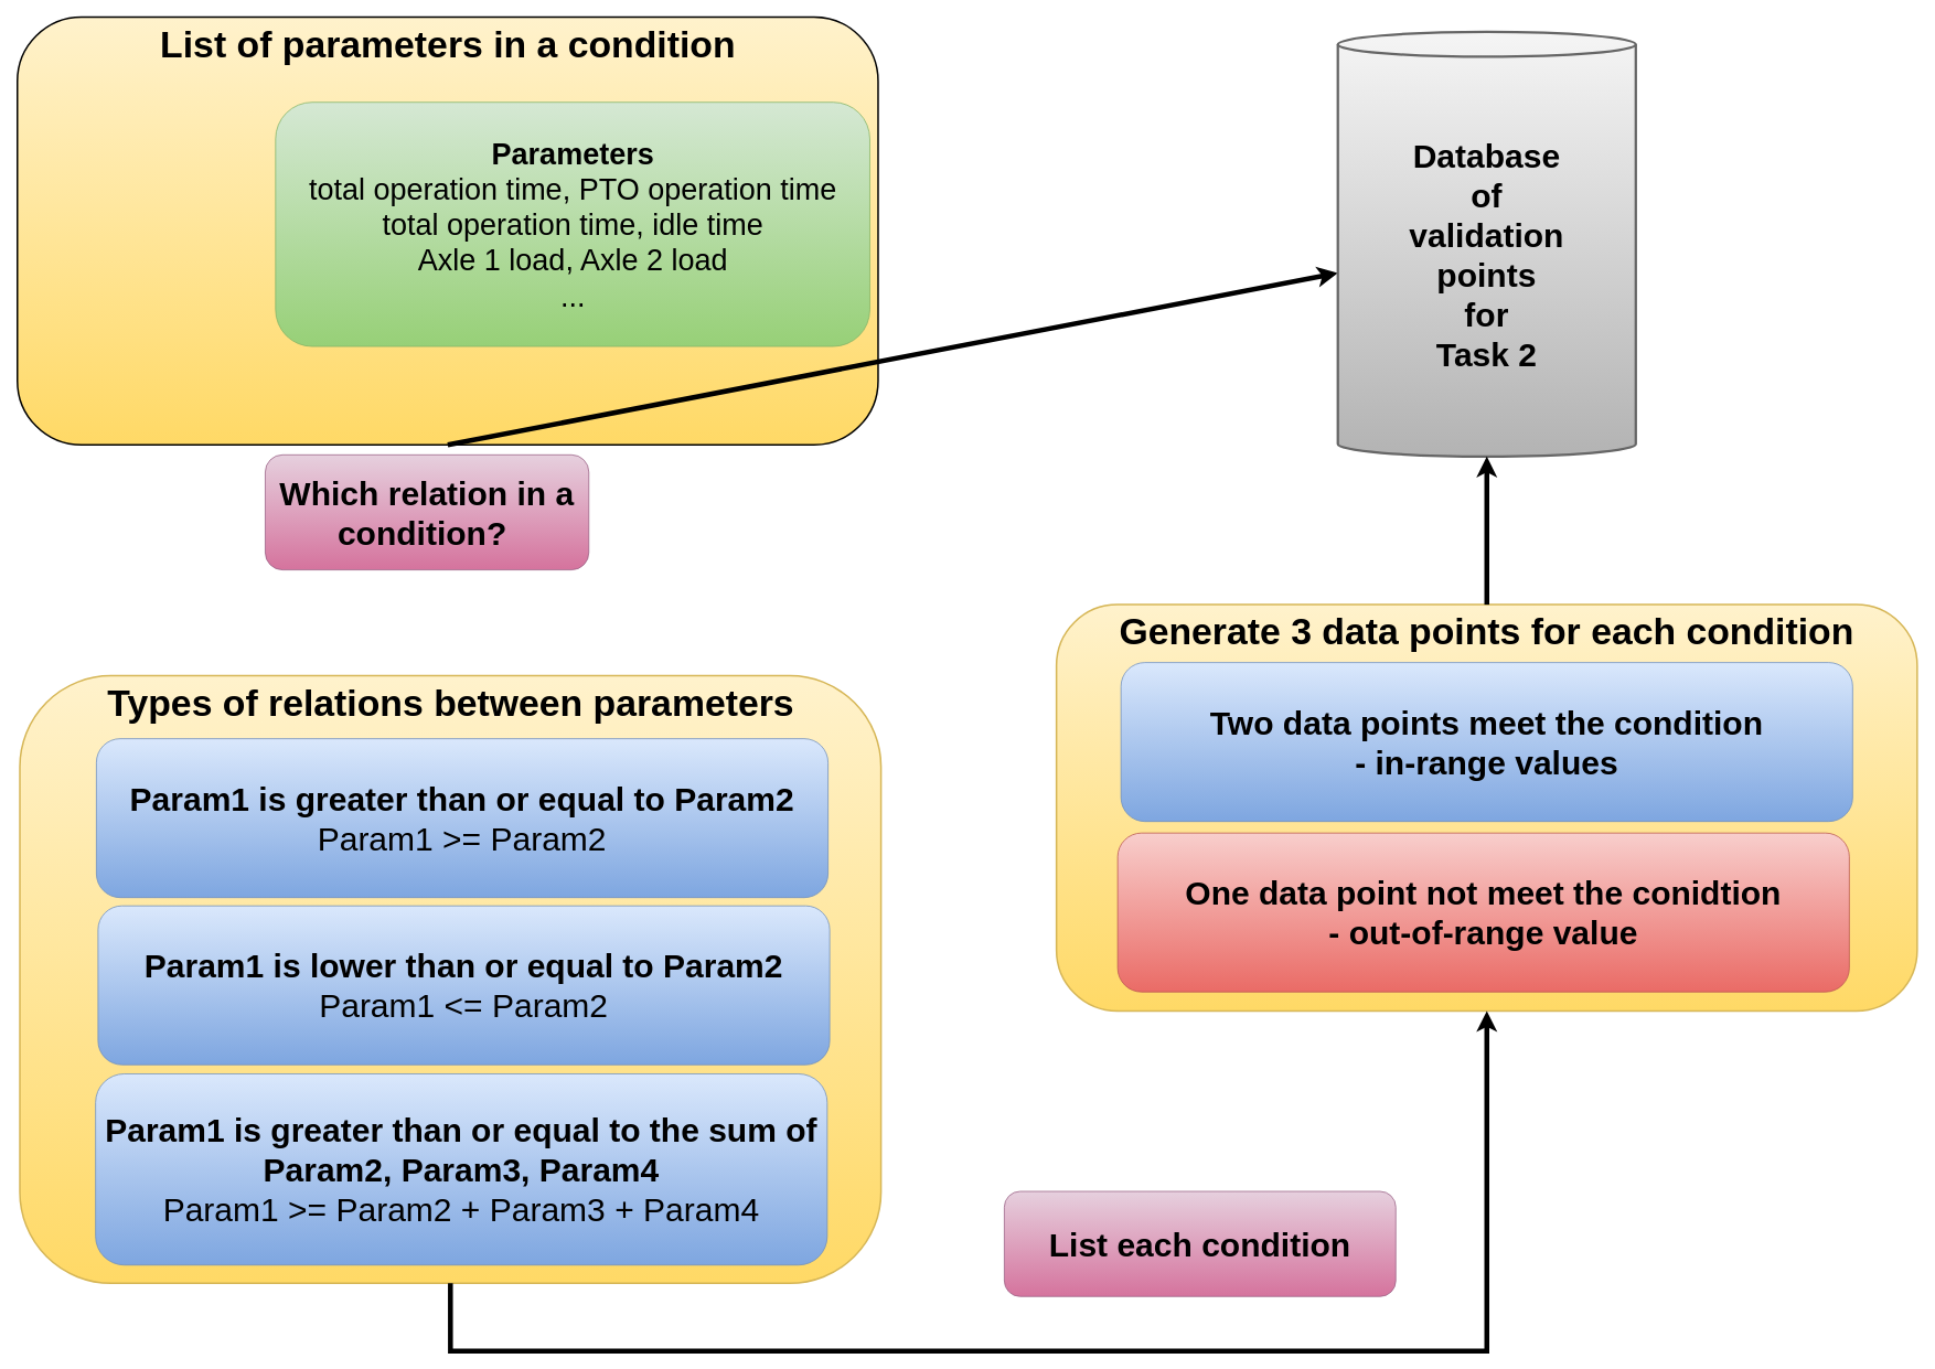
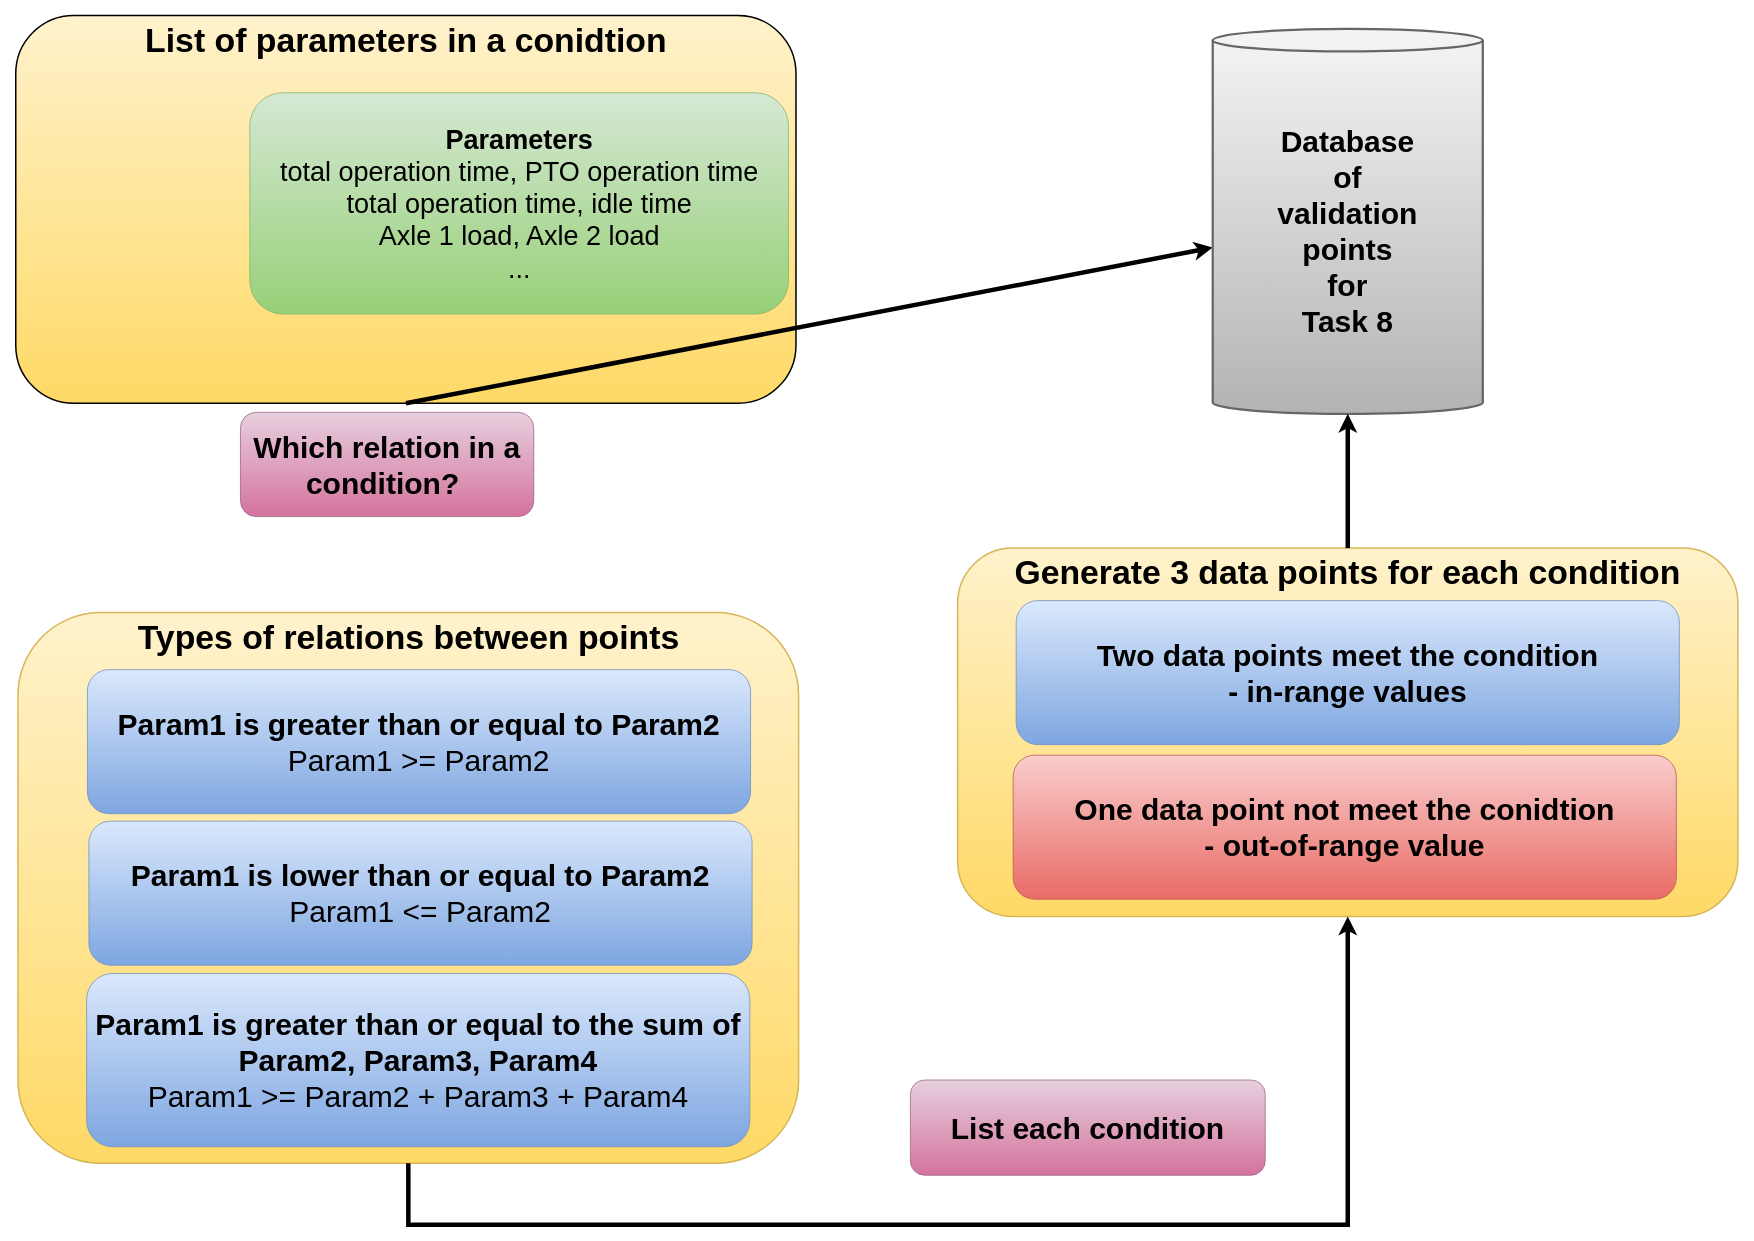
  <mxCell id="0" />
  <mxCell id="1" parent="0" />
- <mxCell id="2" value="&lt;div&gt;&lt;b style=&quot;background-color: transparent; color: light-dark(rgb(0, 0, 0), rgb(255, 255, 255));&quot;&gt;&lt;font style=&quot;font-size: 45px;&quot;&gt;List of parameters in a condition&lt;/font&gt;&lt;/b&gt;&lt;/div&gt;" style="text;html=1;align=center;verticalAlign=top;whiteSpace=wrap;rounded=1;strokeColor=#000000;fillColor=#fff2cc;strokeWidth=2;gradientColor=#ffd966;" parent="1" vertex="1"><mxGeometry x="20.5" y="20" width="1040" height="517" as="geometry" /></mxCell>
+ <mxCell id="2" value="&lt;div&gt;&lt;b style=&quot;background-color: transparent; color: light-dark(rgb(0, 0, 0), rgb(255, 255, 255));&quot;&gt;&lt;font style=&quot;font-size: 45px;&quot;&gt;List of parameters in a conidtion&lt;/font&gt;&lt;/b&gt;&lt;/div&gt;" style="text;html=1;align=center;verticalAlign=top;whiteSpace=wrap;rounded=1;strokeColor=#000000;fillColor=#fff2cc;strokeWidth=2;gradientColor=#ffd966;" parent="1" vertex="1"><mxGeometry x="20.5" y="20" width="1040" height="517" as="geometry" /></mxCell>
  <mxCell id="3" value="&lt;div&gt;&lt;span style=&quot;font-size: 36px;&quot;&gt;&lt;b&gt;Parameters&lt;/b&gt;&lt;/span&gt;&lt;/div&gt;&lt;div&gt;&lt;span style=&quot;font-size: 36px;&quot;&gt;total operation time, PTO operation time&lt;/span&gt;&lt;/div&gt;&lt;div&gt;&lt;span style=&quot;font-size: 36px;&quot;&gt;total operation time, idle time&lt;/span&gt;&lt;/div&gt;&lt;div&gt;&lt;span style=&quot;font-size: 36px;&quot;&gt;Axle 1 load, Axle 2 load&lt;/span&gt;&lt;/div&gt;&lt;div&gt;&lt;span style=&quot;font-size: 36px;&quot;&gt;...&lt;/span&gt;&lt;/div&gt;" style="text;html=1;align=center;verticalAlign=middle;whiteSpace=wrap;rounded=1;strokeColor=#82b366;fillColor=#d5e8d4;gradientColor=#97d077;" parent="1" vertex="1"><mxGeometry x="332.5" y="123" width="718" height="295" as="geometry" /></mxCell>
- <mxCell id="4" value="&lt;span style=&quot;font-size: 45px;&quot;&gt;&lt;b&gt;Types of relations between parameters&lt;/b&gt;&lt;/span&gt;" style="text;html=1;align=center;verticalAlign=top;whiteSpace=wrap;rounded=1;strokeColor=#d6b656;fillColor=#fff2cc;strokeWidth=2;gradientColor=#ffd966;" parent="1" vertex="1"><mxGeometry x="23.5" y="816" width="1040.5" height="734" as="geometry" /></mxCell>
+ <mxCell id="4" value="&lt;span style=&quot;font-size: 45px;&quot;&gt;&lt;b&gt;Types of relations between points&lt;/b&gt;&lt;/span&gt;" style="text;html=1;align=center;verticalAlign=top;whiteSpace=wrap;rounded=1;strokeColor=#d6b656;fillColor=#fff2cc;strokeWidth=2;gradientColor=#ffd966;" parent="1" vertex="1"><mxGeometry x="23.5" y="816" width="1040.5" height="734" as="geometry" /></mxCell>
  <mxCell id="5" value="&lt;span style=&quot;font-size: 40px;&quot;&gt;&lt;b&gt;Param1 is greater than or equal to Param2&lt;/b&gt;&lt;/span&gt;&lt;br&gt;&lt;div&gt;&lt;span style=&quot;font-size: 40px;&quot;&gt;Param1 &amp;gt;= Param2&lt;/span&gt;&lt;/div&gt;" style="text;html=1;align=center;verticalAlign=middle;whiteSpace=wrap;rounded=1;strokeColor=#6c8ebf;fillColor=#dae8fc;gradientColor=#7ea6e0;" parent="1" vertex="1"><mxGeometry x="116" y="892" width="884" height="192" as="geometry" /></mxCell>
  <mxCell id="6" value="&lt;span style=&quot;font-size: 40px;&quot;&gt;&lt;b&gt;Param1 is lower than or equal to Param2&lt;/b&gt;&lt;/span&gt;&lt;br&gt;&lt;div&gt;&lt;span style=&quot;font-size: 40px;&quot;&gt;Param1 &amp;lt;= Param2&lt;/span&gt;&lt;/div&gt;" style="text;html=1;align=center;verticalAlign=middle;whiteSpace=wrap;rounded=1;strokeColor=#6c8ebf;fillColor=#dae8fc;gradientColor=#7ea6e0;" parent="1" vertex="1"><mxGeometry x="118" y="1094" width="884" height="192" as="geometry" /></mxCell>
  <mxCell id="7" value="" style="endArrow=classic;html=1;rounded=0;exitX=0.5;exitY=1;exitDx=0;exitDy=0;strokeWidth=6;" parent="1" source="2" target="13" edge="1"><mxGeometry width="50" height="50" relative="1" as="geometry"><mxPoint x="1106" y="1312" as="sourcePoint" /><mxPoint x="1156" y="1262" as="targetPoint" /></mxGeometry></mxCell>
  <mxCell id="8" value="&lt;div&gt;&lt;b style=&quot;&quot;&gt;&lt;font style=&quot;font-size: 40px;&quot;&gt;Which relation in a condition?&amp;nbsp;&lt;/font&gt;&lt;/b&gt;&lt;/div&gt;" style="text;html=1;align=center;verticalAlign=middle;whiteSpace=wrap;rounded=1;strokeColor=#996185;fillColor=#e6d0de;gradientColor=#d5739d;" parent="1" vertex="1"><mxGeometry x="320" y="549" width="391" height="139" as="geometry" /></mxCell>
  <mxCell id="9" value="&lt;span style=&quot;font-size: 45px;&quot;&gt;&lt;b&gt;Generate 3 data points for each condition&lt;/b&gt;&lt;/span&gt;&lt;div&gt;&lt;span style=&quot;color: rgba(0, 0, 0, 0); font-family: monospace; font-size: 0px; text-align: start; text-wrap-mode: nowrap;&quot;&gt;%3CmxGraphModel%3E%3Croot%3E%3CmxCell%20id%3D%220%22%2F%3E%3CmxCell%20id%3D%221%22%20parent%3D%220%22%2F%3E%3CmxCell%20id%3D%222%22%20value%3D%22%26lt%3Bb%20style%3D%26quot%3Bforced-color-adjust%3A%20none%3B%20color%3A%20light-dark(rgb(0%2C%200%2C%200)%2C%20rgb(255%2C%20255%2C%20255))%3B%20font-family%3A%20Helvetica%3B%20font-style%3A%20normal%3B%20font-variant-ligatures%3A%20normal%3B%20font-variant-caps%3A%20normal%3B%20letter-spacing%3A%20normal%3B%20orphans%3A%202%3B%20text-align%3A%20center%3B%20text-indent%3A%200px%3B%20text-transform%3A%20none%3B%20widows%3A%202%3B%20word-spacing%3A%200px%3B%20-webkit-text-stroke-width%3A%200px%3B%20white-space%3A%20normal%3B%20background-color%3A%20transparent%3B%20text-decoration-thickness%3A%20initial%3B%20text-decoration-style%3A%20initial%3B%20text-decoration-color%3A%20initial%3B%20font-size%3A%2040px%3B%26quot%3B%26gt%3BGenerate%20two%20points%20-%20one%20lower%20than%20minimal%20value%20(out-of-range)%20and%20one%20greater%20or%20equal%20than%20minimal%20value%20(in-range)%26lt%3B%2Fb%26gt%3B%22%20style%3D%22text%3Bhtml%3D1%3Balign%3Dcenter%3BverticalAlign%3Dmiddle%3BwhiteSpace%3Dwrap%3Brounded%3D1%3BstrokeColor%3D%236c8ebf%3BfillColor%3D%23dae8fc%3BgradientColor%3D%237ea6e0%3B%22%20vertex%3D%221%22%20parent%3D%221%22%3E%3CmxGeometry%20x%3D%22815%22%20y%3D%22841%22%20width%3D%22884%22%20height%3D%22192%22%20as%3D%22geometry%22%2F%3E%3C%2FmxCell%3E%3C%2Froot%3E%3C%2FmxGraphModel%3E&lt;/span&gt;&lt;span style=&quot;font-size: 45px;&quot;&gt;&lt;b&gt;&lt;/b&gt;&lt;/span&gt;&lt;/div&gt;" style="text;html=1;align=center;verticalAlign=top;whiteSpace=wrap;rounded=1;strokeColor=#d6b656;fillColor=#fff2cc;strokeWidth=2;gradientColor=#ffd966;" parent="1" vertex="1"><mxGeometry x="1276" y="730" width="1040" height="491" as="geometry" /></mxCell>
  <mxCell id="10" value="&lt;b style=&quot;forced-color-adjust: none; color: light-dark(rgb(0, 0, 0), rgb(255, 255, 255)); font-family: Helvetica; font-style: normal; font-variant-ligatures: normal; font-variant-caps: normal; letter-spacing: normal; orphans: 2; text-align: center; text-indent: 0px; text-transform: none; widows: 2; word-spacing: 0px; -webkit-text-stroke-width: 0px; white-space: normal; background-color: transparent; text-decoration-thickness: initial; text-decoration-style: initial; text-decoration-color: initial; font-size: 40px;&quot;&gt;Two data points meet the condition&lt;/b&gt;&lt;div&gt;&lt;b style=&quot;forced-color-adjust: none; color: light-dark(rgb(0, 0, 0), rgb(255, 255, 255)); font-family: Helvetica; font-style: normal; font-variant-ligatures: normal; font-variant-caps: normal; letter-spacing: normal; orphans: 2; text-align: center; text-indent: 0px; text-transform: none; widows: 2; word-spacing: 0px; -webkit-text-stroke-width: 0px; white-space: normal; background-color: transparent; text-decoration-thickness: initial; text-decoration-style: initial; text-decoration-color: initial; font-size: 40px;&quot;&gt;- in-range values&lt;/b&gt;&lt;/div&gt;" style="text;html=1;align=center;verticalAlign=middle;whiteSpace=wrap;rounded=1;strokeColor=#6c8ebf;fillColor=#dae8fc;gradientColor=#7ea6e0;" parent="1" vertex="1"><mxGeometry x="1354" y="800" width="884" height="192" as="geometry" /></mxCell>
  <mxCell id="11" value="&lt;b style=&quot;forced-color-adjust: none; color: light-dark(rgb(0, 0, 0), rgb(255, 255, 255)); font-family: Helvetica; font-style: normal; font-variant-ligatures: normal; font-variant-caps: normal; letter-spacing: normal; orphans: 2; text-align: center; text-indent: 0px; text-transform: none; widows: 2; word-spacing: 0px; -webkit-text-stroke-width: 0px; white-space: normal; background-color: transparent; text-decoration-thickness: initial; text-decoration-style: initial; text-decoration-color: initial; font-size: 40px;&quot;&gt;One data point not meet the conidtion&lt;/b&gt;&lt;div&gt;&lt;b style=&quot;forced-color-adjust: none; color: light-dark(rgb(0, 0, 0), rgb(255, 255, 255)); font-family: Helvetica; font-style: normal; font-variant-ligatures: normal; font-variant-caps: normal; letter-spacing: normal; orphans: 2; text-align: center; text-indent: 0px; text-transform: none; widows: 2; word-spacing: 0px; -webkit-text-stroke-width: 0px; white-space: normal; background-color: transparent; text-decoration-thickness: initial; text-decoration-style: initial; text-decoration-color: initial; font-size: 40px;&quot;&gt;- out-of-range value&lt;/b&gt;&lt;/div&gt;" style="text;html=1;align=center;verticalAlign=middle;whiteSpace=wrap;rounded=1;strokeColor=#b85450;fillColor=#f8cecc;gradientColor=#ea6b66;" parent="1" vertex="1"><mxGeometry x="1350" y="1006" width="884" height="192" as="geometry" /></mxCell>
  <mxCell id="12" value="" style="endArrow=classic;html=1;rounded=0;exitX=0.5;exitY=1;exitDx=0;exitDy=0;entryX=0.5;entryY=1;entryDx=0;entryDy=0;strokeWidth=6;edgeStyle=orthogonalEdgeStyle;" parent="1" source="4" target="9" edge="1"><mxGeometry width="50" height="50" relative="1" as="geometry"><mxPoint x="1106" y="1072" as="sourcePoint" /><mxPoint x="1156" y="1022" as="targetPoint" /><Array as="points"><mxPoint x="544" y="1632" /><mxPoint x="1796" y="1632" /></Array></mxGeometry></mxCell>
- <mxCell id="13" value="&lt;font style=&quot;font-size: 40px;&quot;&gt;&lt;b&gt;Database&lt;/b&gt;&lt;/font&gt;&lt;div&gt;&lt;b style=&quot;font-size: 40px; background-color: transparent; color: light-dark(rgb(0, 0, 0), rgb(255, 255, 255));&quot;&gt;of&lt;/b&gt;&lt;/div&gt;&lt;div&gt;&lt;b style=&quot;font-size: 40px; background-color: transparent; color: light-dark(rgb(0, 0, 0), rgb(255, 255, 255));&quot;&gt;validation&lt;/b&gt;&lt;div&gt;&lt;font style=&quot;font-size: 40px;&quot;&gt;&lt;b&gt;points&lt;/b&gt;&lt;/font&gt;&lt;/div&gt;&lt;div&gt;&lt;font style=&quot;font-size: 40px;&quot;&gt;&lt;b&gt;for&lt;/b&gt;&lt;/font&gt;&lt;/div&gt;&lt;div&gt;&lt;font style=&quot;font-size: 40px;&quot;&gt;&lt;b&gt;Task 2&lt;/b&gt;&lt;/font&gt;&lt;/div&gt;&lt;/div&gt;" style="shape=cylinder3;whiteSpace=wrap;html=1;boundedLbl=1;backgroundOutline=1;size=15;fillColor=#f5f5f5;gradientColor=#b3b3b3;strokeColor=#666666;strokeWidth=3;" parent="1" vertex="1"><mxGeometry x="1616" y="38" width="360" height="513" as="geometry" /></mxCell>
+ <mxCell id="13" value="&lt;font style=&quot;font-size: 40px;&quot;&gt;&lt;b&gt;Database&lt;/b&gt;&lt;/font&gt;&lt;div&gt;&lt;b style=&quot;font-size: 40px; background-color: transparent; color: light-dark(rgb(0, 0, 0), rgb(255, 255, 255));&quot;&gt;of&lt;/b&gt;&lt;/div&gt;&lt;div&gt;&lt;b style=&quot;font-size: 40px; background-color: transparent; color: light-dark(rgb(0, 0, 0), rgb(255, 255, 255));&quot;&gt;validation&lt;/b&gt;&lt;div&gt;&lt;font style=&quot;font-size: 40px;&quot;&gt;&lt;b&gt;points&lt;/b&gt;&lt;/font&gt;&lt;/div&gt;&lt;div&gt;&lt;font style=&quot;font-size: 40px;&quot;&gt;&lt;b&gt;for&lt;/b&gt;&lt;/font&gt;&lt;/div&gt;&lt;div&gt;&lt;font style=&quot;font-size: 40px;&quot;&gt;&lt;b&gt;Task 8&lt;/b&gt;&lt;/font&gt;&lt;/div&gt;&lt;/div&gt;" style="shape=cylinder3;whiteSpace=wrap;html=1;boundedLbl=1;backgroundOutline=1;size=15;fillColor=#f5f5f5;gradientColor=#b3b3b3;strokeColor=#666666;strokeWidth=3;" parent="1" vertex="1"><mxGeometry x="1616" y="38" width="360" height="513" as="geometry" /></mxCell>
  <mxCell id="14" value="&lt;div&gt;&lt;b style=&quot;&quot;&gt;&lt;font style=&quot;font-size: 40px;&quot;&gt;List each condition&lt;/font&gt;&lt;/b&gt;&lt;/div&gt;" style="text;html=1;align=center;verticalAlign=middle;whiteSpace=wrap;rounded=1;strokeColor=#996185;fillColor=#e6d0de;gradientColor=#d5739d;" parent="1" vertex="1"><mxGeometry x="1213" y="1439" width="473" height="127" as="geometry" /></mxCell>
  <mxCell id="15" value="" style="endArrow=classic;html=1;rounded=0;entryX=0.5;entryY=1;entryDx=0;entryDy=0;entryPerimeter=0;exitX=0.5;exitY=0;exitDx=0;exitDy=0;strokeWidth=6;" parent="1" source="9" target="13" edge="1"><mxGeometry width="50" height="50" relative="1" as="geometry"><mxPoint x="1106" y="696" as="sourcePoint" /><mxPoint x="1156" y="646" as="targetPoint" /></mxGeometry></mxCell>
  <mxCell id="16" value="&lt;span style=&quot;font-size: 40px;&quot;&gt;&lt;b&gt;Param1 is greater than or equal to the sum of Param2, Param3, Param4&lt;/b&gt;&lt;/span&gt;&lt;br&gt;&lt;div&gt;&lt;span style=&quot;font-size: 40px;&quot;&gt;Param1 &amp;gt;= Param2 + Param3 + Param4&lt;/span&gt;&lt;/div&gt;" style="text;html=1;align=center;verticalAlign=middle;whiteSpace=wrap;rounded=1;strokeColor=#6c8ebf;fillColor=#dae8fc;gradientColor=#7ea6e0;" vertex="1" parent="1"><mxGeometry x="115" y="1297" width="884" height="231" as="geometry" /></mxCell>
